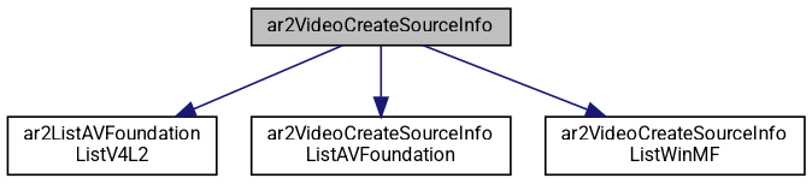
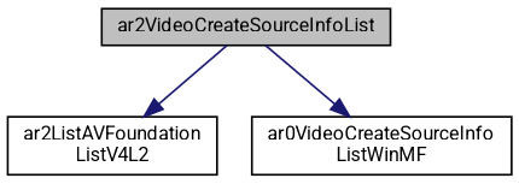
  digraph {
    fontname=Roboto
    rankdir=TB
    node [color=black fillcolor=white fontname=Roboto fontsize=10 shape=record style=filled]
    edge [color=midnightblue fontname=Roboto fontsize=10 labelfontname=Helvetica labelfontsize=10 style=solid]
-   n1 [fillcolor=grey75 fontcolor=black height=0.2 label=ar2VideoCreateSourceInfo width=0.4]
+   n1 [fillcolor=grey75 fontcolor=black height=0.2 label=ar2VideoCreateSourceInfoList width=0.4]
    n2 [height=0.2 label="ar2ListAVFoundation\lListV4L2" width=0.4]
-   n3 [height=0.2 label="ar2VideoCreateSourceInfo\lListAVFoundation" width=0.4]
-   n4 [height=0.2 label="ar2VideoCreateSourceInfo\lListWinMF" width=0.4]
+   n4 [height=0.2 label="ar0VideoCreateSourceInfo\lListWinMF" width=0.4]
    n1 -> n2
-   n1 -> n3
    n1 -> n4
  }
